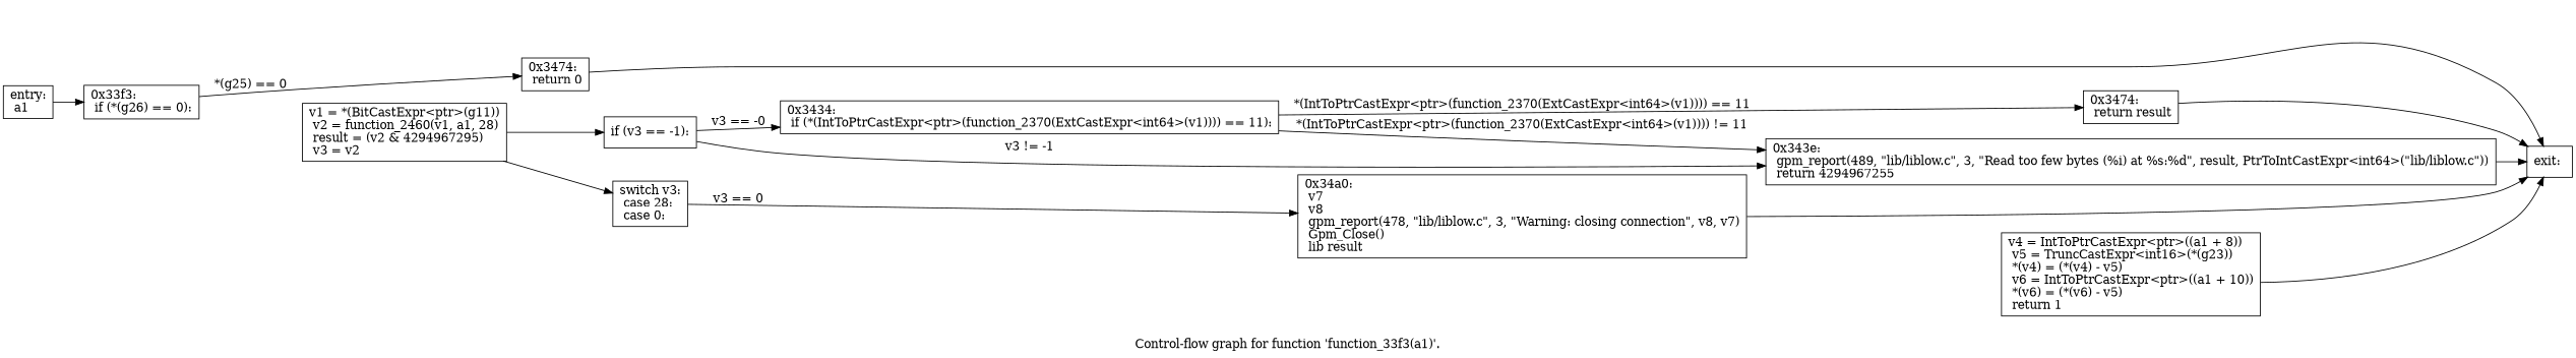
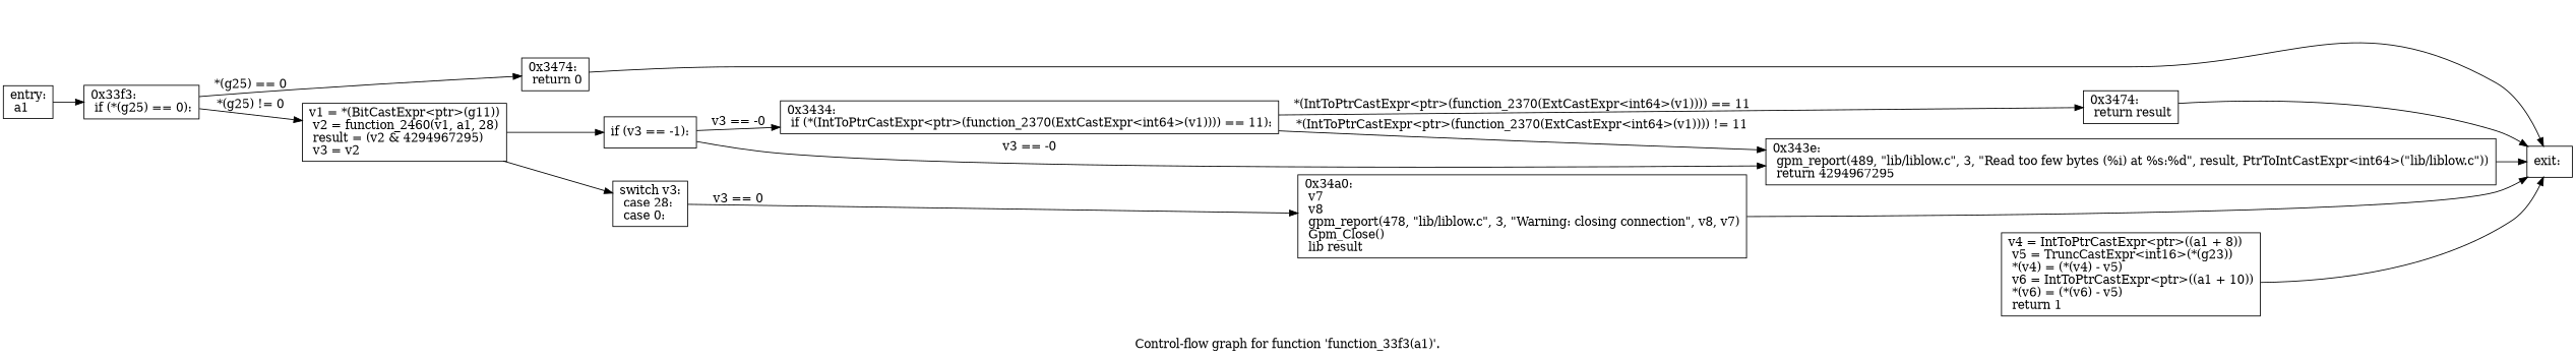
  digraph {
    label="Control-flow graph for function 'function_33f3(a1)'."
    rankdir=LR
    node [shape=record]
    n1 [label="{entry:\l  a1\l}"]
-   n2 [label="{0x33f3:\l  if (*(g26) == 0):\l}"]
+   n2 [label="{0x33f3:\l  if (*(g25) == 0):\l}"]
    n3 [label="{0x3474:\l  return 0\l}"]
    n4 [label="{  v1 = *(BitCastExpr\<ptr\>(g11))\l  v2 = function_2460(v1, a1, 28)\l  result = (v2 & 4294967295)\l  v3 = v2\l}"]
    n5 [label="{exit:\l}"]
    n6 [label="{  switch v3:\l  case 28:\l  case 0:\l}"]
    n7 [label="{  if (v3 == -1):\l}"]
    n8 [label="{0x34a0:\l  v7\l  v8\l  gpm_report(478, \"lib/liblow.c\", 3, \"Warning: closing connection\", v8, v7)\l  Gpm_Close()\l  lib result\l}"]
    n9 [label="{  v4 = IntToPtrCastExpr\<ptr\>((a1 + 8))\l  v5 = TruncCastExpr\<int16\>(*(g23))\l  *(v4) = (*(v4) - v5)\l  v6 = IntToPtrCastExpr\<ptr\>((a1 + 10))\l  *(v6) = (*(v6) - v5)\l  return 1\l}"]
    n10 [label="{0x3434:\l  if (*(IntToPtrCastExpr\<ptr\>(function_2370(ExtCastExpr\<int64\>(v1)))) == 11):\l}"]
-   n11 [label="{0x343e:\l  gpm_report(489, \"lib/liblow.c\", 3, \"Read too few bytes (%i) at %s:%d\", result, PtrToIntCastExpr\<int64\>(\"lib/liblow.c\"))\l  return 4294967255\l}"]
+   n11 [label="{0x343e:\l  gpm_report(489, \"lib/liblow.c\", 3, \"Read too few bytes (%i) at %s:%d\", result, PtrToIntCastExpr\<int64\>(\"lib/liblow.c\"))\l  return 4294967295\l}"]
    n12 [label="{0x3474:\l  return result\l}"]
    n1 -> n2
    n2 -> n3 [label="*(g25) == 0"]
+   n2 -> n4 [label="*(g25) != 0"]
    n3 -> n5
    n4 -> n6
    n4 -> n7
    n6 -> n8 [label="v3 == 0"]
    n7 -> n10 [label="v3 == -0"]
-   n7 -> n11 [label="v3 != -1"]
+   n7 -> n11 [label="v3 == -0"]
    n8 -> n5
    n9 -> n5
    n10 -> n11 [label="*(IntToPtrCastExpr\<ptr\>(function_2370(ExtCastExpr\<int64\>(v1)))) != 11"]
    n10 -> n12 [label="*(IntToPtrCastExpr\<ptr\>(function_2370(ExtCastExpr\<int64\>(v1)))) == 11"]
    n11 -> n5
    n12 -> n5
  }
